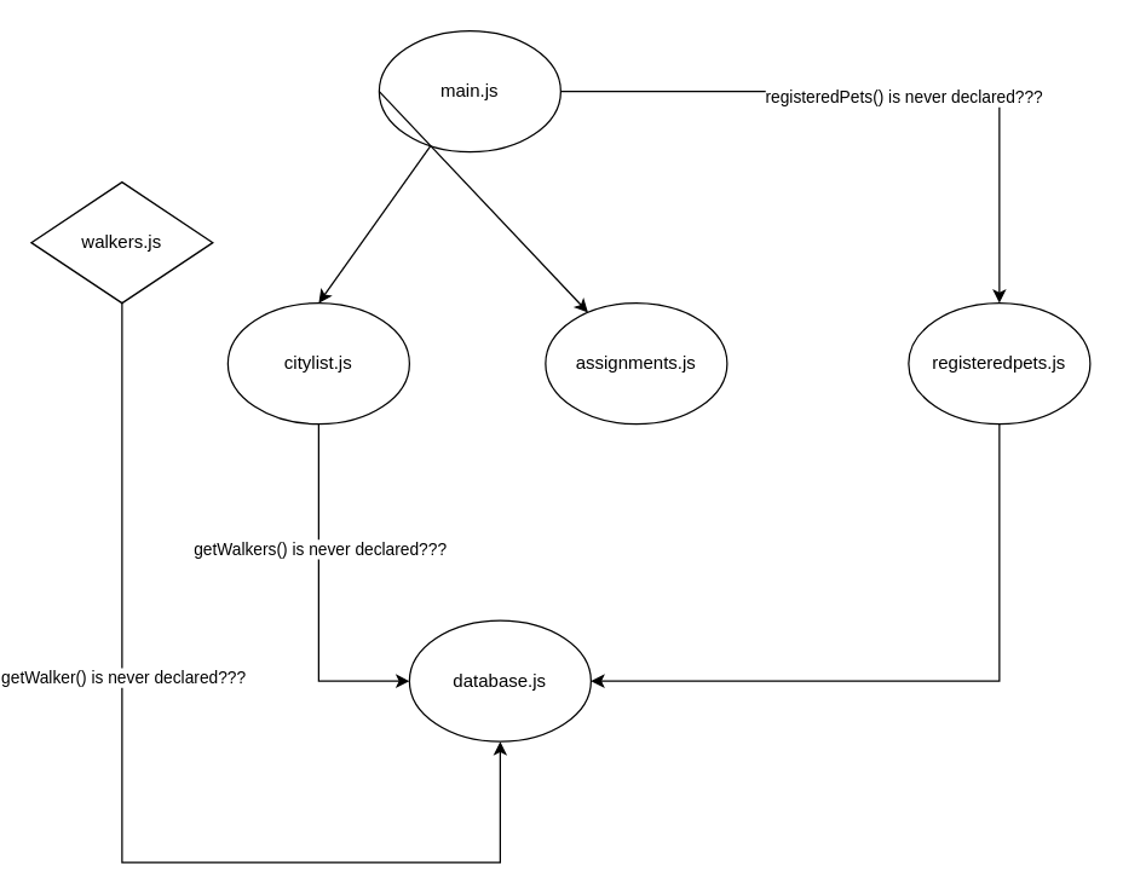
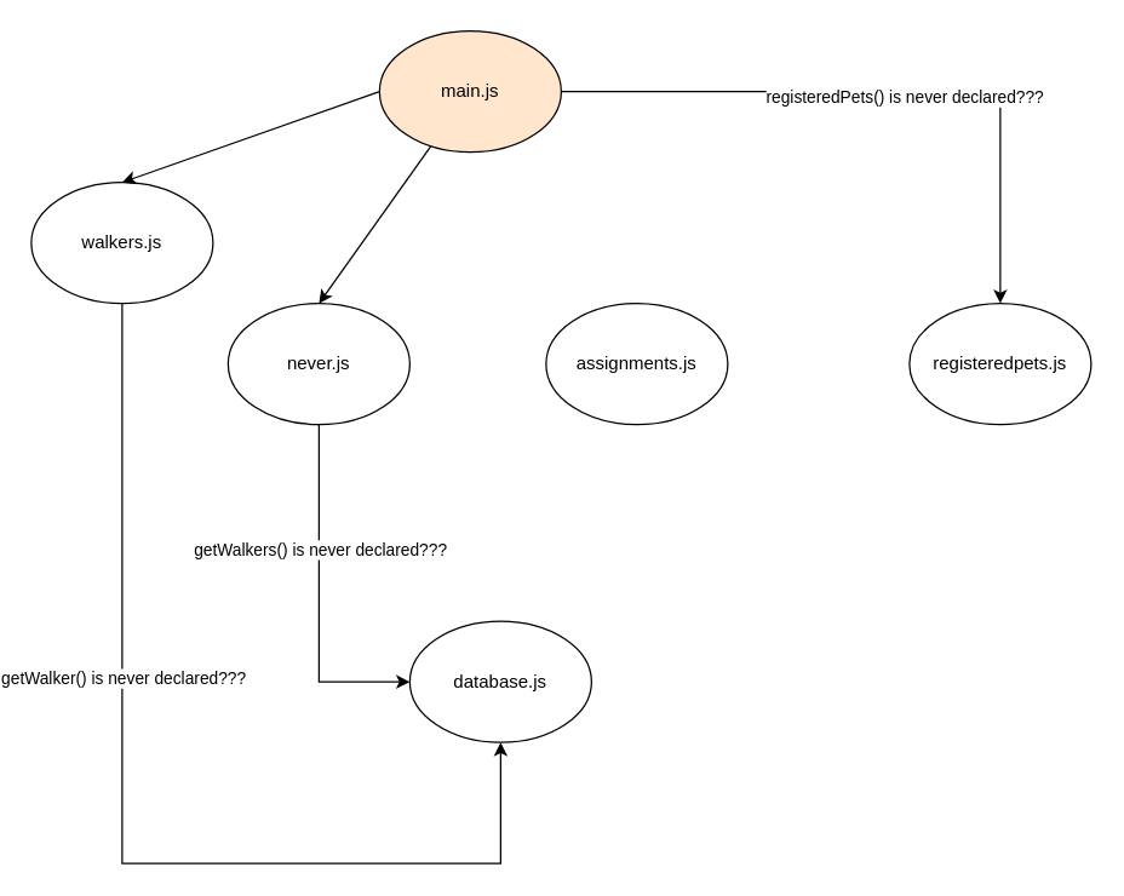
  <mxCell id="0" />
  <mxCell id="1" parent="0" />
  <mxCell id="2" value="" style="edgeStyle=orthogonalEdgeStyle;rounded=0;orthogonalLoop=1;jettySize=auto;html=1;" parent="1" source="4" target="12" edge="1"><mxGeometry relative="1" as="geometry" /></mxCell>
  <mxCell id="3" value="registeredPets() is never declared???" style="edgeLabel;html=1;align=center;verticalAlign=middle;resizable=0;points=[];" parent="2" vertex="1" connectable="0"><mxGeometry x="0.05" y="-3" relative="1" as="geometry"><mxPoint as="offset" /></mxGeometry></mxCell>
- <mxCell id="4" value="main.js" style="ellipse;whiteSpace=wrap;html=1;" parent="1" vertex="1"><mxGeometry x="250" y="20" width="120" height="80" as="geometry" /></mxCell>
+ <mxCell id="4" value="main.js" style="ellipse;whiteSpace=wrap;html=1;fillColor=#ffe6cc;" parent="1" vertex="1"><mxGeometry x="250" y="20" width="120" height="80" as="geometry" /></mxCell>
  <mxCell id="5" style="edgeStyle=orthogonalEdgeStyle;rounded=0;orthogonalLoop=1;jettySize=auto;html=1;entryX=0.5;entryY=1;entryDx=0;entryDy=0;exitX=0.5;exitY=1;exitDx=0;exitDy=0;" parent="1" source="7" target="13" edge="1"><mxGeometry relative="1" as="geometry"><mxPoint x="-50" y="770" as="targetPoint" /><Array as="points"><mxPoint x="80" y="570" /><mxPoint x="330" y="570" /></Array></mxGeometry></mxCell>
  <mxCell id="6" value="getWalker() is never declared???" style="edgeLabel;html=1;align=center;verticalAlign=middle;resizable=0;points=[];" parent="5" vertex="1" connectable="0"><mxGeometry x="-0.293" relative="1" as="geometry"><mxPoint as="offset" /></mxGeometry></mxCell>
- <mxCell id="7" value="walkers.js" style="rhombus;whiteSpace=wrap;html=1;" parent="1" vertex="1"><mxGeometry x="20" y="120" width="120" height="80" as="geometry" /></mxCell>
+ <mxCell id="7" value="walkers.js" style="ellipse;whiteSpace=wrap;html=1;" parent="1" vertex="1"><mxGeometry x="20" y="120" width="120" height="80" as="geometry" /></mxCell>
  <mxCell id="8" style="edgeStyle=orthogonalEdgeStyle;rounded=0;orthogonalLoop=1;jettySize=auto;html=1;entryX=0;entryY=0.5;entryDx=0;entryDy=0;" parent="1" source="10" target="13" edge="1"><mxGeometry relative="1" as="geometry"><Array as="points"><mxPoint x="210" y="450" /></Array></mxGeometry></mxCell>
  <mxCell id="9" value="getWalkers() is never declared???" style="edgeLabel;html=1;align=center;verticalAlign=middle;resizable=0;points=[];" parent="8" vertex="1" connectable="0"><mxGeometry x="-0.28" relative="1" as="geometry"><mxPoint y="-1" as="offset" /></mxGeometry></mxCell>
- <mxCell id="10" value="citylist.js" style="ellipse;whiteSpace=wrap;html=1;" parent="1" vertex="1"><mxGeometry x="150" y="200" width="120" height="80" as="geometry" /></mxCell>
+ <mxCell id="10" value="never.js" style="ellipse;whiteSpace=wrap;html=1;" parent="1" vertex="1"><mxGeometry x="150" y="200" width="120" height="80" as="geometry" /></mxCell>
  <mxCell id="11" value="assignments.js" style="ellipse;whiteSpace=wrap;html=1;" parent="1" vertex="1"><mxGeometry x="360" y="200" width="120" height="80" as="geometry" /></mxCell>
  <mxCell id="12" value="registeredpets.js" style="ellipse;whiteSpace=wrap;html=1;" parent="1" vertex="1"><mxGeometry x="600" y="200" width="120" height="80" as="geometry" /></mxCell>
  <mxCell id="13" value="database.js" style="ellipse;whiteSpace=wrap;html=1;" parent="1" vertex="1"><mxGeometry x="270" y="410" width="120" height="80" as="geometry" /></mxCell>
  <mxCell id="14" value="" style="endArrow=classic;html=1;rounded=0;entryX=0.5;entryY=0;entryDx=0;entryDy=0;exitX=0.283;exitY=0.95;exitDx=0;exitDy=0;exitPerimeter=0;" edge="1" parent="1" source="4" target="10"><mxGeometry width="50" height="50" relative="1" as="geometry"><mxPoint x="300" y="350" as="sourcePoint" /><mxPoint x="350" y="300" as="targetPoint" /></mxGeometry></mxCell>
- <mxCell id="15" value="" style="endArrow=classic;html=1;rounded=0;exitX=0;exitY=0.5;exitDx=0;exitDy=0;" edge="1" parent="1" source="4" target="11"><mxGeometry width="50" height="50" relative="1" as="geometry"><mxPoint x="300" y="350" as="sourcePoint" /><mxPoint x="350" y="300" as="targetPoint" /></mxGeometry></mxCell>
- <mxCell id="16" value="" style="endArrow=classic;html=1;rounded=0;entryX=1;entryY=0.5;entryDx=0;entryDy=0;exitX=0.5;exitY=1;exitDx=0;exitDy=0;" edge="1" parent="1" source="12" target="13"><mxGeometry width="50" height="50" relative="1" as="geometry"><mxPoint x="300" y="350" as="sourcePoint" /><mxPoint x="350" y="300" as="targetPoint" /><Array as="points"><mxPoint x="660" y="450" /></Array></mxGeometry></mxCell>
+ <mxCell id="15" value="" style="endArrow=classic;html=1;rounded=0;entryX=0.5;entryY=0;entryDx=0;entryDy=0;exitX=0;exitY=0.5;exitDx=0;exitDy=0;" edge="1" parent="1" source="4" target="7"><mxGeometry width="50" height="50" relative="1" as="geometry"><mxPoint x="300" y="350" as="sourcePoint" /><mxPoint x="350" y="300" as="targetPoint" /></mxGeometry></mxCell>
